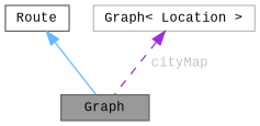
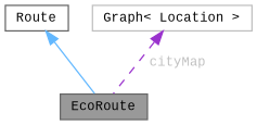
  digraph {
    fontname="Liberation Mono"
    node [color=gray40 fillcolor=white fontname="Liberation Mono" fontsize=10 shape=box style=filled]
    edge [dir=back fontname="Liberation Mono" fontsize=10 labelfontname=Helvetica labelfontsize=10]
-   n1 [fillcolor=grey60 fontcolor=black height=0.2 label="Graph" width=0.4]
+   n1 [fillcolor=grey60 fontcolor=black height=0.2 label=EcoRoute width=0.4]
    n2 [height=0.2 label=Route width=0.4]
    n3 [color=grey75 height=0.2 label="Graph\< Location \>" width=0.4]
    n2 -> n1 [color=steelblue1 style=solid]
    n3 -> n1 [color=darkorchid3 fontcolor=grey label=" cityMap" style=dashed]
  }
